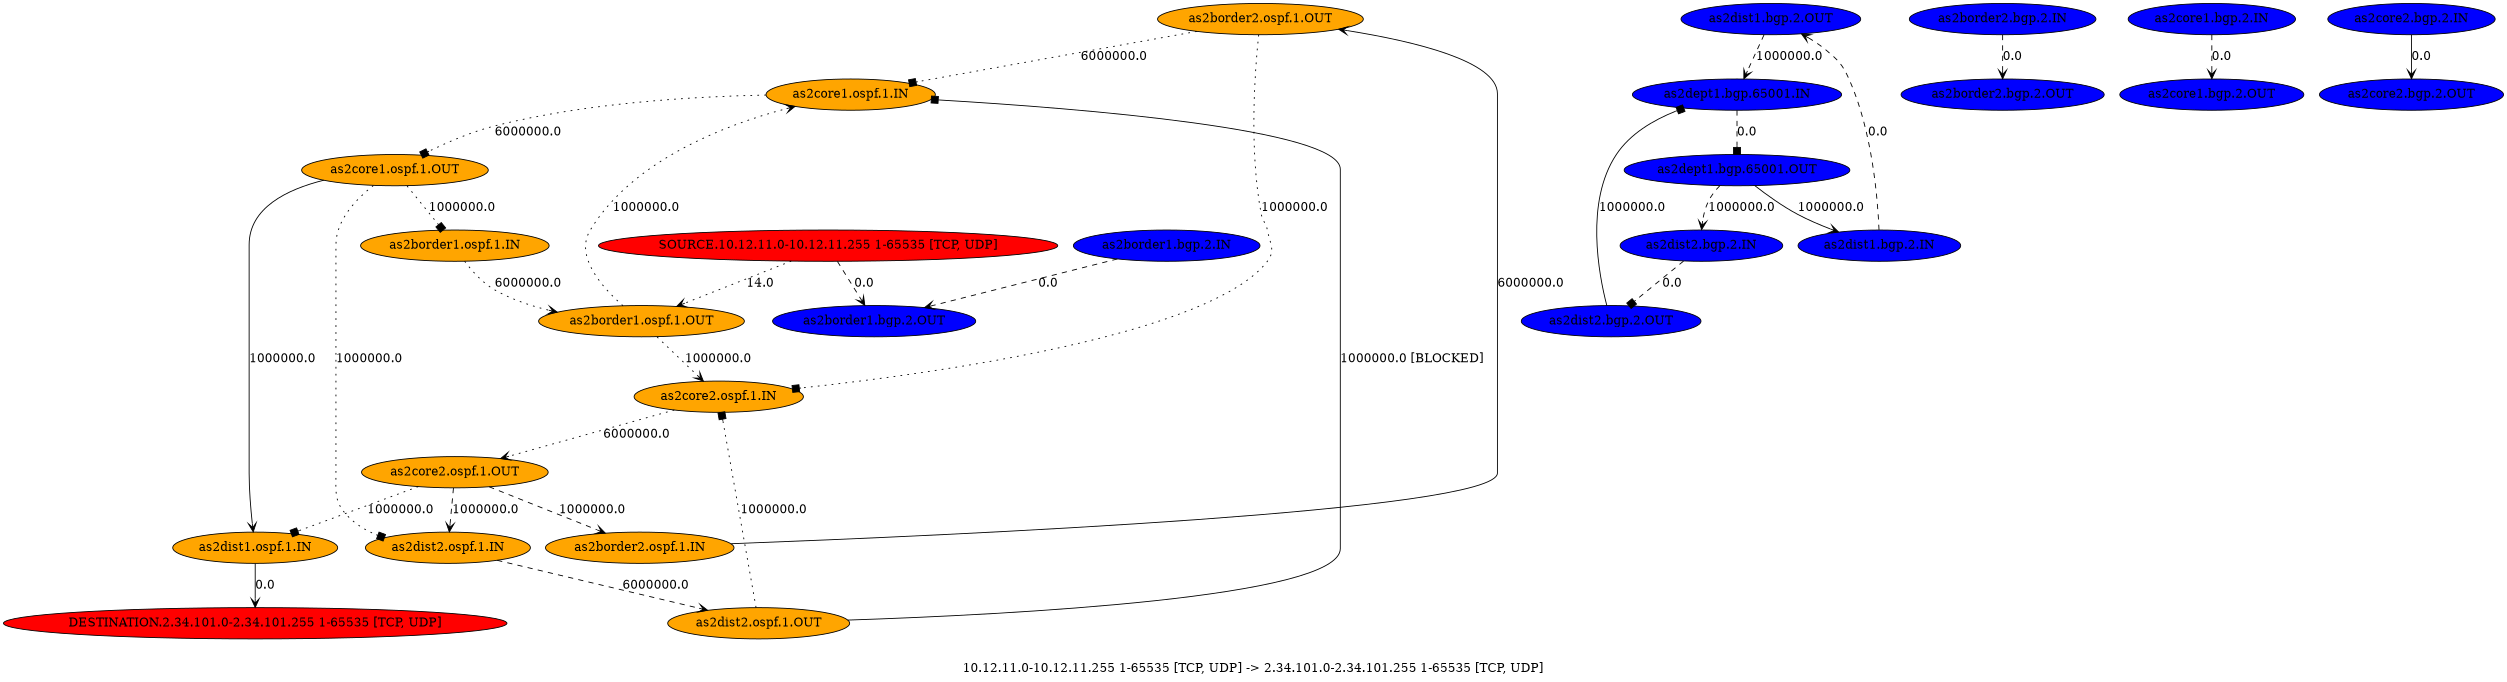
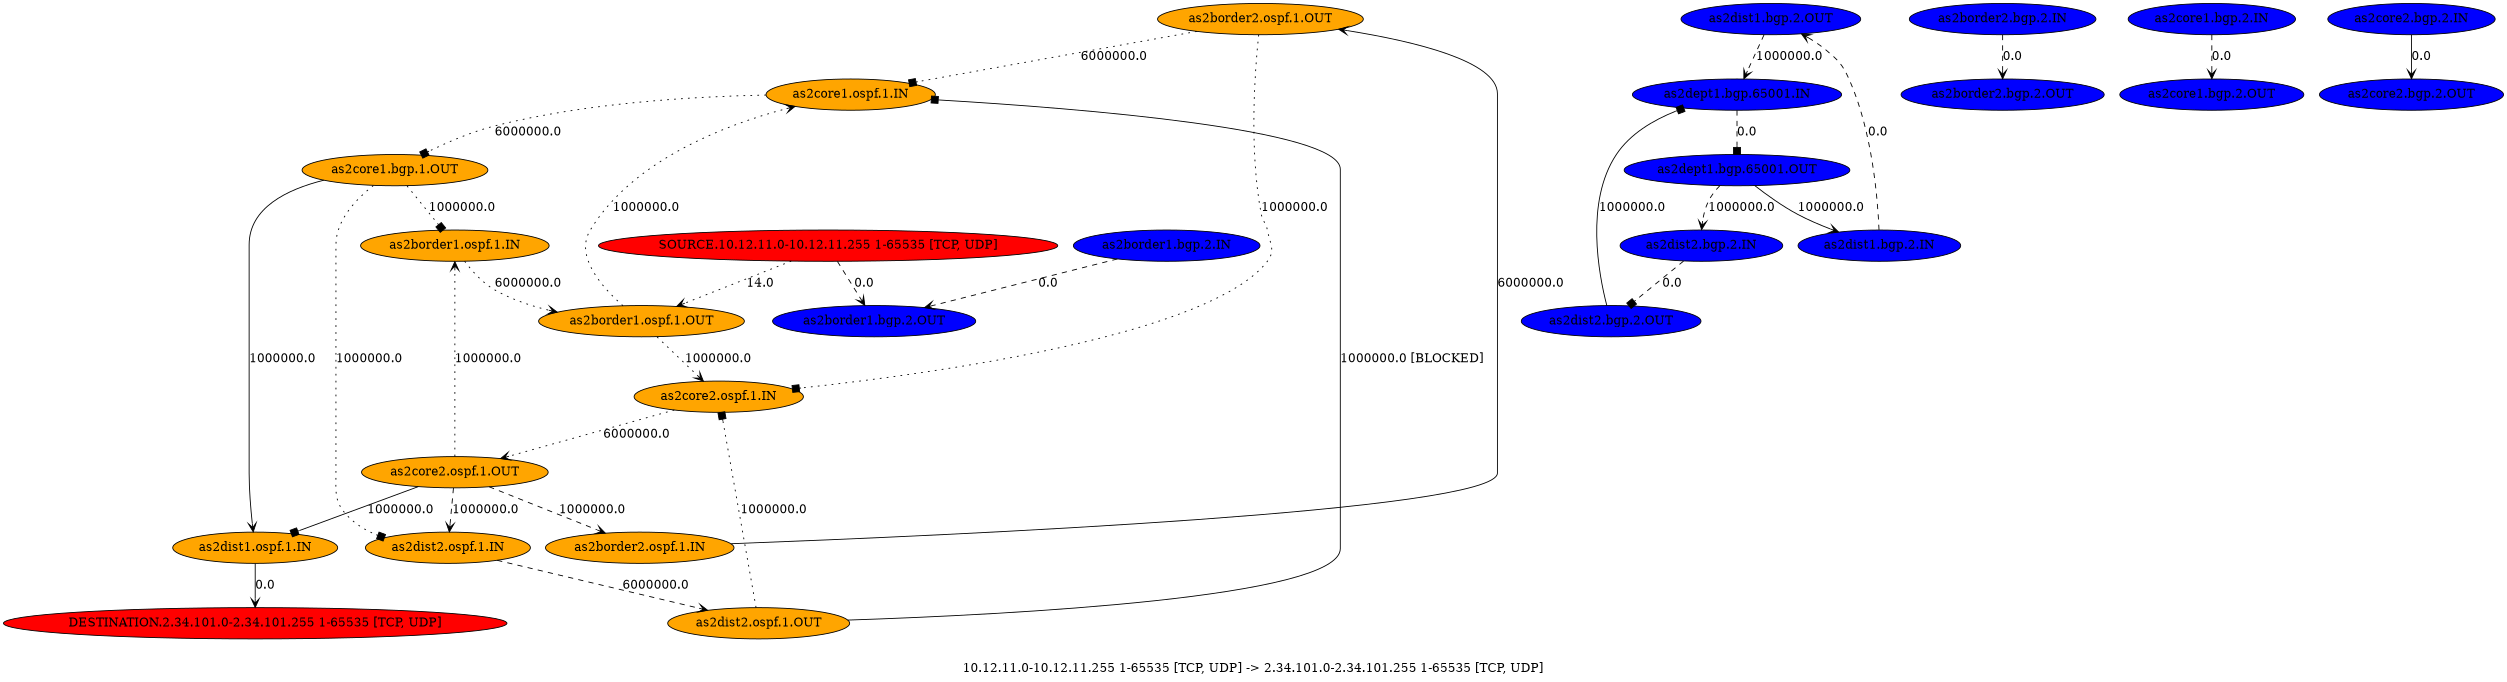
  digraph {
    label="10.12.11.0-10.12.11.255 1-65535 [TCP, UDP] -> 2.34.101.0-2.34.101.255 1-65535 [TCP, UDP]"
    node [fillcolor=blue shape=oval style=filled]
    edge [arrowhead=vee style=dotted]
    "as2border2.ospf.1.OUT" [fillcolor=orange]
    "as2core1.ospf.1.IN" [fillcolor=orange]
    "as2core2.ospf.1.IN" [fillcolor=orange]
-   "as2core1.ospf.1.OUT" [fillcolor=orange]
+   "as2core1.ospf.1.OUT" [fillcolor=orange label="as2core1.bgp.1.OUT"]
    "as2core2.ospf.1.OUT" [fillcolor=orange]
    "as2border1.ospf.1.IN" [fillcolor=orange]
    "as2dist1.ospf.1.IN" [fillcolor=orange]
    "as2dist2.ospf.1.IN" [fillcolor=orange]
    "as2border2.ospf.1.IN" [fillcolor=orange]
    "as2dist1.bgp.2.OUT"
    "as2dept1.bgp.65001.IN"
    "as2dept1.bgp.65001.OUT"
    "as2dist1.bgp.2.IN"
    "as2dist2.bgp.2.IN"
    "as2border1.ospf.1.OUT" [fillcolor=orange]
    "DESTINATION.2.34.101.0-2.34.101.255 1-65535 [TCP, UDP]" [fillcolor=red]
    "as2dist2.ospf.1.OUT" [fillcolor=orange]
    "as2dist2.bgp.2.OUT"
    "as2border2.bgp.2.IN"
    "as2border2.bgp.2.OUT"
    "as2core1.bgp.2.IN"
    "as2core1.bgp.2.OUT"
    "as2border1.bgp.2.IN"
    "as2border1.bgp.2.OUT"
    "as2core2.bgp.2.IN"
    "as2core2.bgp.2.OUT"
    "SOURCE.10.12.11.0-10.12.11.255 1-65535 [TCP, UDP]" [fillcolor=red]
    "as2border2.ospf.1.OUT" -> "as2core1.ospf.1.IN" [arrowhead=box label=6000000.0]
    "as2border2.ospf.1.OUT" -> "as2core2.ospf.1.IN" [arrowhead=box label=1000000.0]
    "as2core1.ospf.1.IN" -> "as2core1.ospf.1.OUT" [arrowhead=box label=6000000.0]
    "as2core2.ospf.1.IN" -> "as2core2.ospf.1.OUT" [label=6000000.0]
    "as2core1.ospf.1.OUT" -> "as2border1.ospf.1.IN" [arrowhead=box label=1000000.0]
    "as2core1.ospf.1.OUT" -> "as2dist1.ospf.1.IN" [label=1000000.0 style=solid]
    "as2core1.ospf.1.OUT" -> "as2dist2.ospf.1.IN" [arrowhead=box label=1000000.0]
-   "as2core2.ospf.1.OUT" -> "as2dist1.ospf.1.IN" [arrowhead=box label=1000000.0]
+   "as2core2.ospf.1.OUT" -> "as2border1.ospf.1.IN" [label=1000000.0]
+   "as2core2.ospf.1.OUT" -> "as2dist1.ospf.1.IN" [arrowhead=box label=1000000.0 style=solid]
    "as2core2.ospf.1.OUT" -> "as2dist2.ospf.1.IN" [label=1000000.0 style=dashed]
    "as2core2.ospf.1.OUT" -> "as2border2.ospf.1.IN" [label=1000000.0 style=dashed]
    "as2border1.ospf.1.IN" -> "as2border1.ospf.1.OUT" [label=6000000.0]
    "as2dist1.ospf.1.IN" -> "DESTINATION.2.34.101.0-2.34.101.255 1-65535 [TCP, UDP]" [label=0.0 style=solid]
    "as2dist2.ospf.1.IN" -> "as2dist2.ospf.1.OUT" [label=6000000.0 style=dashed]
    "as2border2.ospf.1.IN" -> "as2border2.ospf.1.OUT" [label=6000000.0 style=solid]
    "as2dist1.bgp.2.OUT" -> "as2dept1.bgp.65001.IN" [label=1000000.0 style=dashed]
    "as2dept1.bgp.65001.IN" -> "as2dept1.bgp.65001.OUT" [arrowhead=box label=0.0 style=dashed]
    "as2dept1.bgp.65001.OUT" -> "as2dist1.bgp.2.IN" [label=1000000.0 style=solid]
    "as2dept1.bgp.65001.OUT" -> "as2dist2.bgp.2.IN" [label=1000000.0 style=dashed]
    "as2dist1.bgp.2.IN" -> "as2dist1.bgp.2.OUT" [label=0.0 style=dashed]
    "as2dist2.bgp.2.IN" -> "as2dist2.bgp.2.OUT" [arrowhead=box label=0.0 style=dashed]
    "as2border1.ospf.1.OUT" -> "as2core1.ospf.1.IN" [label=1000000.0]
    "as2border1.ospf.1.OUT" -> "as2core2.ospf.1.IN" [label=1000000.0]
    "as2dist2.ospf.1.OUT" -> "as2core1.ospf.1.IN" [arrowhead=box label="1000000.0 [BLOCKED]" style=solid]
    "as2dist2.ospf.1.OUT" -> "as2core2.ospf.1.IN" [arrowhead=box label=1000000.0]
    "as2dist2.bgp.2.OUT" -> "as2dept1.bgp.65001.IN" [arrowhead=box label=1000000.0 style=solid]
    "as2border2.bgp.2.IN" -> "as2border2.bgp.2.OUT" [label=0.0 style=dashed]
    "as2core1.bgp.2.IN" -> "as2core1.bgp.2.OUT" [label=0.0 style=dashed]
    "as2border1.bgp.2.IN" -> "as2border1.bgp.2.OUT" [label=0.0 style=dashed]
    "as2core2.bgp.2.IN" -> "as2core2.bgp.2.OUT" [label=0.0 style=solid]
    "SOURCE.10.12.11.0-10.12.11.255 1-65535 [TCP, UDP]" -> "as2border1.ospf.1.OUT" [label=14.0]
    "SOURCE.10.12.11.0-10.12.11.255 1-65535 [TCP, UDP]" -> "as2border1.bgp.2.OUT" [label=0.0 style=dashed]
  }
